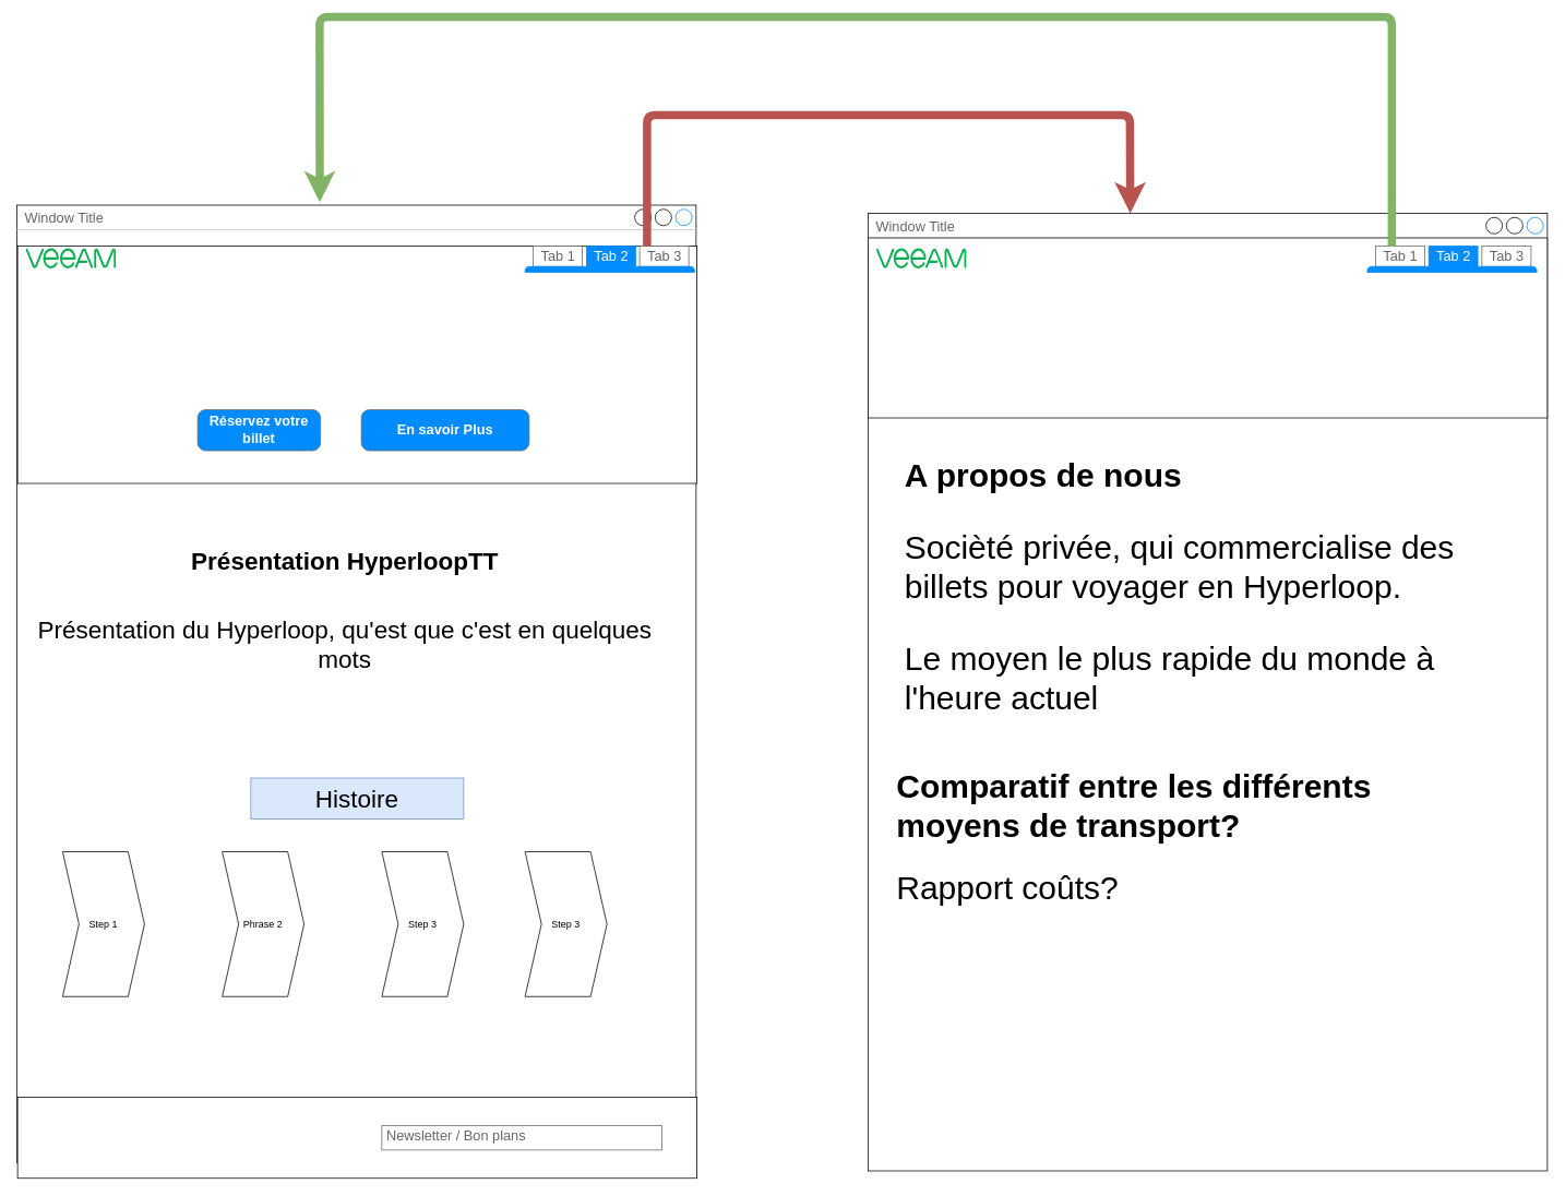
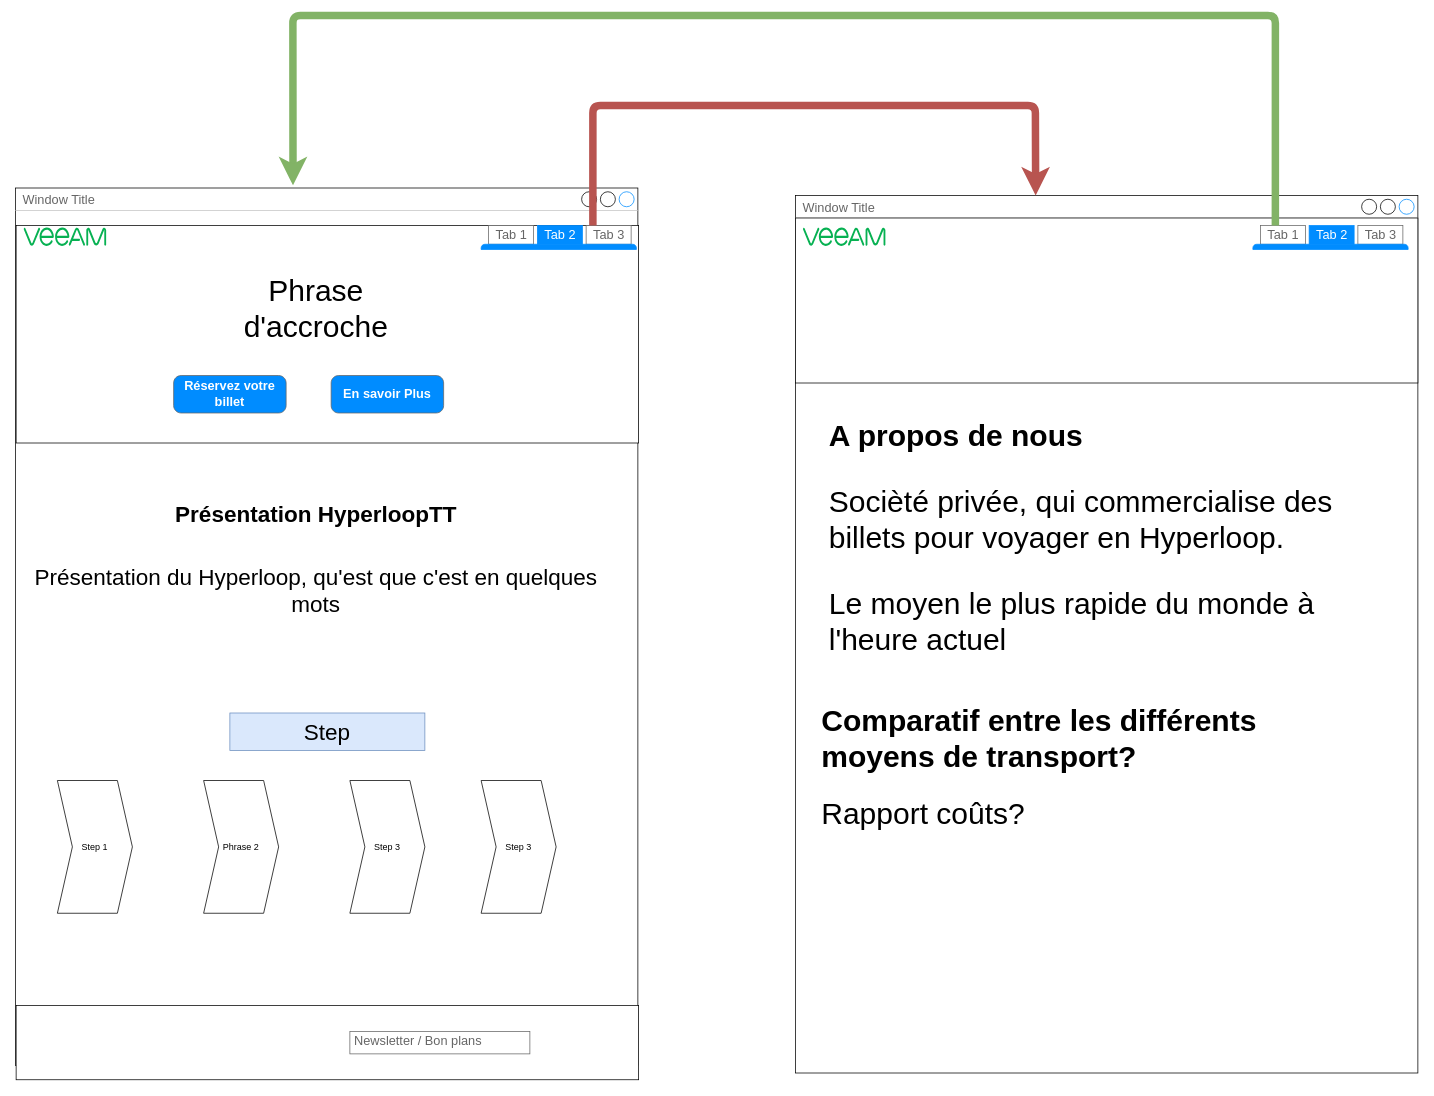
  <mxCell id="0" />
  <mxCell id="1" parent="0" />
  <mxCell id="2" value="Window Title" style="strokeWidth=1;shadow=0;dashed=0;align=center;html=1;shape=mxgraph.mockup.containers.window;align=left;verticalAlign=top;spacingLeft=8;strokeColor2=#008cff;strokeColor3=#c4c4c4;fontColor=#666666;mainText=;fontSize=17;labelBackgroundColor=none;" vertex="1" parent="1"><mxGeometry x="1060" width="830" height="1170" as="geometry" y="260" /></mxCell>
  <mxCell id="3" value="" style="rounded=0;whiteSpace=wrap;html=1;" vertex="1" parent="1"><mxGeometry x="1060" y="290" width="830" height="220" as="geometry" /></mxCell>
  <mxCell id="4" value="Window Title" style="strokeWidth=1;shadow=0;dashed=0;align=center;html=1;shape=mxgraph.mockup.containers.window;align=left;verticalAlign=top;spacingLeft=8;strokeColor2=#008cff;strokeColor3=#c4c4c4;fontColor=#666666;mainText=;fontSize=17;labelBackgroundColor=none;" vertex="1" parent="1"><mxGeometry x="20" y="250" width="830" height="1170" as="geometry" /></mxCell>
  <mxCell id="5" value="" style="rounded=0;whiteSpace=wrap;html=1;" vertex="1" parent="1"><mxGeometry x="21" y="300" width="830" height="290" as="geometry" /></mxCell>
  <mxCell id="6" value="" style="strokeWidth=1;shadow=0;dashed=0;align=center;html=1;shape=mxgraph.mockup.containers.marginRect2;rectMarginTop=32;strokeColor=#666666;gradientColor=none;" vertex="1" parent="1"><mxGeometry x="641" y="300" width="207" height="30" as="geometry" /></mxCell>
  <mxCell id="7" value="Tab 1" style="strokeColor=inherit;fillColor=inherit;gradientColor=inherit;strokeWidth=1;shadow=0;dashed=0;align=center;html=1;shape=mxgraph.mockup.containers.rrect;rSize=0;fontSize=17;fontColor=#666666;gradientColor=none;" vertex="1" parent="6"><mxGeometry width="60" height="25" relative="1" as="geometry"><mxPoint x="10" as="offset" /></mxGeometry></mxCell>
  <mxCell id="8" value="Tab 2" style="strokeWidth=1;shadow=0;dashed=0;align=center;html=1;shape=mxgraph.mockup.containers.rrect;rSize=0;fontSize=17;fontColor=#ffffff;strokeColor=#008cff;fillColor=#008cff;" vertex="1" parent="6"><mxGeometry width="60" height="25" relative="1" as="geometry"><mxPoint x="75" as="offset" /></mxGeometry></mxCell>
  <mxCell id="9" value="Tab 3" style="strokeColor=inherit;fillColor=inherit;gradientColor=inherit;strokeWidth=1;shadow=0;dashed=0;align=center;html=1;shape=mxgraph.mockup.containers.rrect;rSize=0;fontSize=17;fontColor=#666666;gradientColor=none;" vertex="1" parent="6"><mxGeometry width="60" height="25" relative="1" as="geometry"><mxPoint x="140" as="offset" /></mxGeometry></mxCell>
  <mxCell id="10" value="" style="strokeWidth=1;shadow=0;dashed=0;align=center;html=1;shape=mxgraph.mockup.containers.topButton;rSize=5;strokeColor=#008cff;fillColor=#008cff;gradientColor=none;resizeWidth=1;movable=0;deletable=1;" vertex="1" parent="6"><mxGeometry width="207" height="7" relative="1" as="geometry"><mxPoint y="25" as="offset" /></mxGeometry></mxCell>
  <mxCell id="11" value="" style="pointerEvents=1;shadow=0;dashed=0;html=1;strokeColor=none;fillColor=#07B152;labelPosition=center;verticalLabelPosition=bottom;verticalAlign=top;align=center;outlineConnect=0;shape=mxgraph.veeam.veeam_logo;" vertex="1" parent="1"><mxGeometry x="31" y="302.7" width="110" height="24.6" as="geometry" /></mxCell>
- <mxCell id="12" value="En savoir Plus" style="strokeWidth=1;shadow=0;dashed=0;align=center;html=1;shape=mxgraph.mockup.buttons.button;strokeColor=#666666;fontColor=#ffffff;mainText=;buttonStyle=round;fontSize=17;fontStyle=1;fillColor=#008cff;whiteSpace=wrap;" vertex="1" parent="1"><mxGeometry x="441" y="500" width="205" height="50" as="geometry" /></mxCell>
- <mxCell id="13" value="Réservez votre billet" style="strokeWidth=1;shadow=0;dashed=0;align=center;html=1;shape=mxgraph.mockup.buttons.button;strokeColor=#666666;fontColor=#ffffff;mainText=;buttonStyle=round;fontSize=17;fontStyle=1;fillColor=#008cff;whiteSpace=wrap;" vertex="1" parent="1"><mxGeometry x="241" y="500" width="150" height="50" as="geometry" /></mxCell>
+ <mxCell id="12" value="En savoir Plus" style="strokeWidth=1;shadow=0;dashed=0;align=center;html=1;shape=mxgraph.mockup.buttons.button;strokeColor=#666666;fontColor=#ffffff;mainText=;buttonStyle=round;fontSize=17;fontStyle=1;fillColor=#008cff;whiteSpace=wrap;" vertex="1" parent="1"><mxGeometry x="441" y="500" width="150" height="50" as="geometry" /></mxCell>
+ <mxCell id="13" value="Réservez votre billet" style="strokeWidth=1;shadow=0;dashed=0;align=center;html=1;shape=mxgraph.mockup.buttons.button;strokeColor=#666666;fontColor=#ffffff;mainText=;buttonStyle=round;fontSize=17;fontStyle=1;fillColor=#008cff;whiteSpace=wrap;" vertex="1" parent="1"><mxGeometry x="231" y="500" width="150" height="50" as="geometry" /></mxCell>
  <mxCell id="14" value="" style="rounded=0;whiteSpace=wrap;html=1;" vertex="1" parent="1"><mxGeometry x="21" y="1340" width="830" height="99" as="geometry" /></mxCell>
+ <mxCell id="15" value="&lt;font style=&quot;font-size: 40px&quot;&gt;Phrase d'accroche&lt;/font&gt;" style="text;html=1;strokeColor=none;fillColor=none;align=center;verticalAlign=middle;whiteSpace=wrap;rounded=0;" vertex="1" parent="1"><mxGeometry x="261" y="360" width="320" height="100" as="geometry" /></mxCell>
  <mxCell id="16" value="Step 3" style="shape=step;perimeter=stepPerimeter;fixedSize=1;points=[];" vertex="1" parent="1"><mxGeometry x="466" y="1040" width="100" height="177" as="geometry" /></mxCell>
  <mxCell id="17" value="Step 3" style="shape=step;perimeter=stepPerimeter;fixedSize=1;points=[];" vertex="1" parent="1"><mxGeometry x="641" y="1040" width="100" height="177" as="geometry" /></mxCell>
  <mxCell id="18" value="Step 1" style="shape=step;perimeter=stepPerimeter;fixedSize=1;points=[];" vertex="1" parent="1"><mxGeometry x="76" y="1040" width="100" height="177" as="geometry" /></mxCell>
  <mxCell id="19" value="Phrase 2" style="shape=step;perimeter=stepPerimeter;fixedSize=1;points=[];" vertex="1" parent="1"><mxGeometry x="271" y="1040" width="100" height="177" as="geometry" /></mxCell>
- <mxCell id="20" value="Histoire" style="text;strokeColor=#6c8ebf;fillColor=#dae8fc;align=center;verticalAlign=top;spacingLeft=4;spacingRight=4;overflow=hidden;rotatable=0;points=[[0,0.5],[1,0.5]];portConstraint=eastwest;fontSize=30;" vertex="1" parent="1"><mxGeometry x="306" y="950" width="260" height="50" as="geometry" /></mxCell>
+ <mxCell id="20" value="Step" style="text;strokeColor=#6c8ebf;fillColor=#dae8fc;align=center;verticalAlign=top;spacingLeft=4;spacingRight=4;overflow=hidden;rotatable=0;points=[[0,0.5],[1,0.5]];portConstraint=eastwest;fontSize=30;" vertex="1" parent="1"><mxGeometry x="306" y="950" width="260" height="50" as="geometry" /></mxCell>
  <mxCell id="21" value="&lt;h1&gt;&lt;font style=&quot;font-size: 30px&quot;&gt;Présentation HyperloopTT&lt;/font&gt;&lt;/h1&gt;&lt;p&gt;Présentation du Hyperloop, qu'est que c'est en quelques mots&lt;/p&gt;" style="text;html=1;strokeColor=none;fillColor=none;spacing=5;spacingTop=-20;whiteSpace=wrap;overflow=hidden;rounded=0;fontSize=30;align=center;" vertex="1" parent="1"><mxGeometry x="31" y="610" width="780" height="360" as="geometry" /></mxCell>
- <mxCell id="22" value="Newsletter / Bon plans" style="strokeWidth=1;shadow=0;dashed=0;align=center;html=1;shape=mxgraph.mockup.text.textBox;fontColor=#666666;align=left;fontSize=17;spacingLeft=4;spacingTop=-3;strokeColor=#666666;mainText=" vertex="1" parent="1"><mxGeometry x="466" y="1374.5" width="342" height="30" as="geometry" /></mxCell>
+ <mxCell id="22" value="Newsletter / Bon plans" style="strokeWidth=1;shadow=0;dashed=0;align=center;html=1;shape=mxgraph.mockup.text.textBox;fontColor=#666666;align=left;fontSize=17;spacingLeft=4;spacingTop=-3;strokeColor=#666666;mainText=" vertex="1" parent="1"><mxGeometry x="466" y="1374.5" width="240" height="30" as="geometry" /></mxCell>
  <mxCell id="23" value="" style="strokeWidth=1;shadow=0;dashed=0;align=center;html=1;shape=mxgraph.mockup.containers.marginRect2;rectMarginTop=32;strokeColor=#666666;gradientColor=none;" vertex="1" parent="1"><mxGeometry x="1670" y="300" width="207" height="30" as="geometry" /></mxCell>
  <mxCell id="24" value="Tab 1" style="strokeColor=inherit;fillColor=inherit;gradientColor=inherit;strokeWidth=1;shadow=0;dashed=0;align=center;html=1;shape=mxgraph.mockup.containers.rrect;rSize=0;fontSize=17;fontColor=#666666;gradientColor=none;" vertex="1" parent="23"><mxGeometry width="60" height="25" relative="1" as="geometry"><mxPoint x="10" as="offset" /></mxGeometry></mxCell>
  <mxCell id="25" value="Tab 2" style="strokeWidth=1;shadow=0;dashed=0;align=center;html=1;shape=mxgraph.mockup.containers.rrect;rSize=0;fontSize=17;fontColor=#ffffff;strokeColor=#008cff;fillColor=#008cff;" vertex="1" parent="23"><mxGeometry width="60" height="25" relative="1" as="geometry"><mxPoint x="75" as="offset" /></mxGeometry></mxCell>
  <mxCell id="26" value="Tab 3" style="strokeColor=inherit;fillColor=inherit;gradientColor=inherit;strokeWidth=1;shadow=0;dashed=0;align=center;html=1;shape=mxgraph.mockup.containers.rrect;rSize=0;fontSize=17;fontColor=#666666;gradientColor=none;" vertex="1" parent="23"><mxGeometry width="60" height="25" relative="1" as="geometry"><mxPoint x="140" as="offset" /></mxGeometry></mxCell>
  <mxCell id="27" value="" style="strokeWidth=1;shadow=0;dashed=0;align=center;html=1;shape=mxgraph.mockup.containers.topButton;rSize=5;strokeColor=#008cff;fillColor=#008cff;gradientColor=none;resizeWidth=1;movable=0;deletable=1;" vertex="1" parent="23"><mxGeometry width="207" height="7" relative="1" as="geometry"><mxPoint y="25" as="offset" /></mxGeometry></mxCell>
  <mxCell id="28" value="" style="pointerEvents=1;shadow=0;dashed=0;html=1;strokeColor=none;fillColor=#07B152;labelPosition=center;verticalLabelPosition=bottom;verticalAlign=top;align=center;outlineConnect=0;shape=mxgraph.veeam.veeam_logo;" vertex="1" parent="1"><mxGeometry x="1070" y="302.7" width="110" height="24.6" as="geometry" /></mxCell>
  <mxCell id="29" value="" style="endArrow=classic;html=1;entryX=0.386;entryY=0;entryDx=0;entryDy=0;entryPerimeter=0;fillColor=#f8cecc;strokeColor=#b85450;strokeWidth=10;" edge="1" parent="1" target="2"><mxGeometry width="50" height="50" relative="1" as="geometry"><mxPoint x="790" y="300" as="sourcePoint" /><mxPoint x="840" y="250" as="targetPoint" /><Array as="points"><mxPoint x="790" y="140" /><mxPoint x="1380" y="140" /></Array></mxGeometry></mxCell>
  <mxCell id="30" value="" style="endArrow=classic;html=1;strokeWidth=10;entryX=0.446;entryY=-0.003;entryDx=0;entryDy=0;entryPerimeter=0;fillColor=#d5e8d4;strokeColor=#82b366;exitX=0.333;exitY=0;exitDx=0;exitDy=0;exitPerimeter=0;" edge="1" parent="1" source="24" target="4"><mxGeometry width="50" height="50" relative="1" as="geometry"><mxPoint x="1680" y="310" as="sourcePoint" /><mxPoint x="1730" as="targetPoint" y="260" /><Array as="points"><mxPoint x="1700" y="20" /><mxPoint x="390" y="20" /></Array></mxGeometry></mxCell>
  <mxCell id="31" value="&lt;h1 style=&quot;font-size: 40px&quot;&gt;A propos de nous&lt;/h1&gt;&lt;p style=&quot;font-size: 40px&quot;&gt;&lt;font style=&quot;font-size: 40px&quot;&gt;Socièté privée, qui commercialise des billets pour voyager en Hyperloop.&lt;/font&gt;&lt;/p&gt;&lt;p style=&quot;font-size: 40px&quot;&gt;&lt;font style=&quot;font-size: 40px&quot;&gt;Le moyen le plus rapide du monde à l'heure actuel&lt;/font&gt;&lt;/p&gt;" style="text;html=1;strokeColor=none;fillColor=none;spacing=5;spacingTop=-20;whiteSpace=wrap;overflow=hidden;rounded=0;" vertex="1" parent="1"><mxGeometry x="1100" y="540" width="750" height="380" as="geometry" /></mxCell>
  <mxCell id="32" value="&lt;h1 style=&quot;font-size: 40px&quot;&gt;Comparatif entre les différents moyens de transport?&lt;/h1&gt;&lt;div&gt;&lt;font style=&quot;font-size: 40px&quot;&gt;Rapport coûts?&lt;/font&gt;&lt;/div&gt;" style="text;html=1;strokeColor=none;fillColor=none;spacing=5;spacingTop=-20;whiteSpace=wrap;overflow=hidden;rounded=0;" vertex="1" parent="1"><mxGeometry x="1090" y="920" width="750" height="380" as="geometry" /></mxCell>
